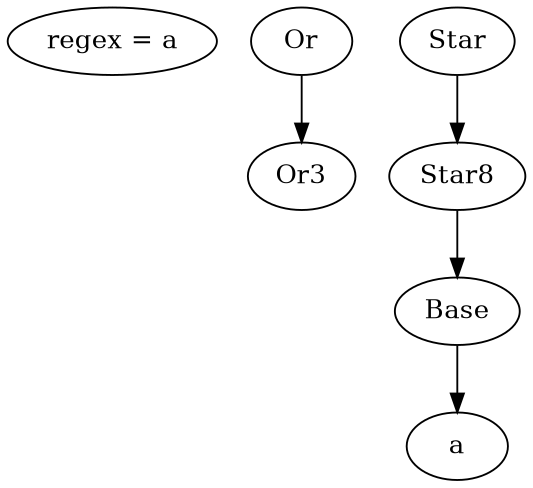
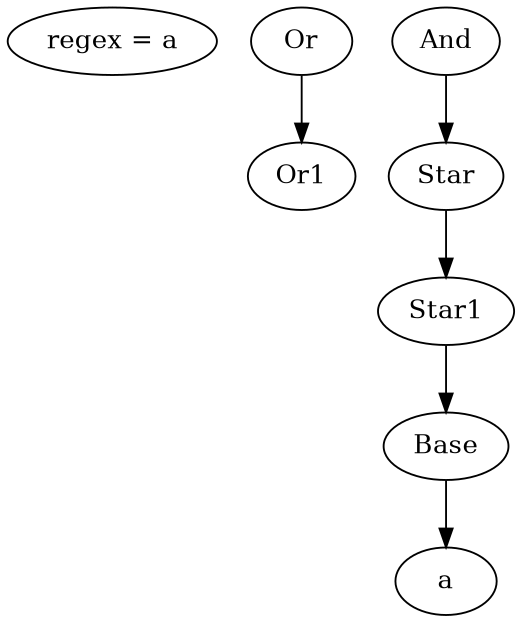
  digraph {
    n1 [label="regex = a"]
    n2 [label=Or]
-   n3 [label=Or3]
+   n3 [label=Or1]
+   n4 [label=And]
    n5 [label=Star]
-   n6 [label=Star8]
+   n6 [label=Star1]
    n7 [label=Base]
    n8 [label=a]
    n2 -> n3
+   n4 -> n5
    n5 -> n6
    n6 -> n7
    n7 -> n8
  }
